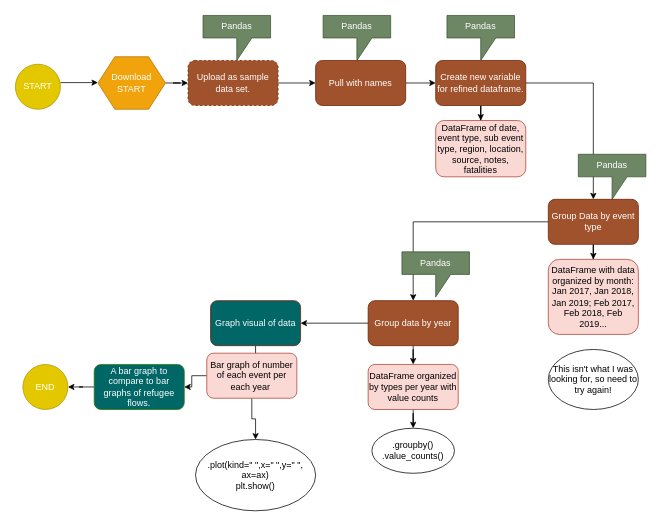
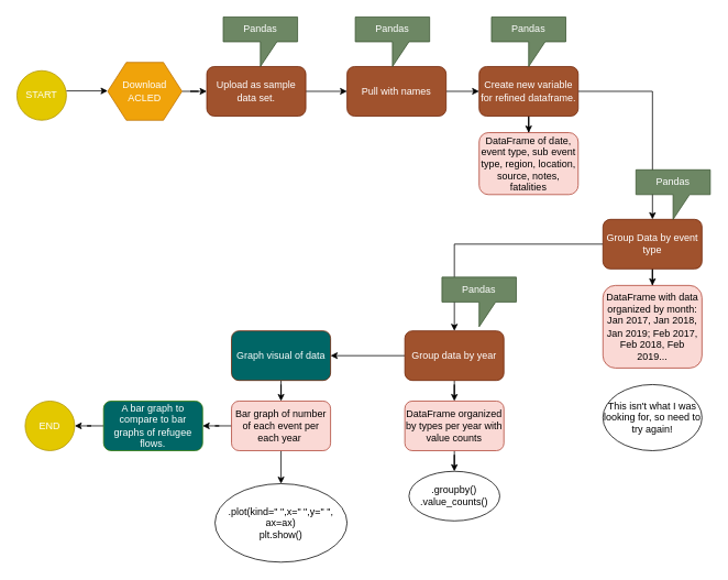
  <mxCell id="0" />
  <mxCell id="1" parent="0" />
  <mxCell id="2" value="START" style="ellipse;whiteSpace=wrap;html=1;aspect=fixed;fillColor=#e3c800;strokeColor=#B09500;fontColor=#ffffff;" vertex="1" parent="1"><mxGeometry x="20" y="85" width="60" height="60" as="geometry" /></mxCell>
  <mxCell id="3" value="" style="endArrow=classic;html=1;" edge="1" parent="1"><mxGeometry width="50" height="50" relative="1" as="geometry"><mxPoint x="80" y="109.5" as="sourcePoint" /><mxPoint x="130" y="109.5" as="targetPoint" /><Array as="points" /></mxGeometry></mxCell>
  <mxCell id="4" value="" style="edgeStyle=orthogonalEdgeStyle;rounded=0;orthogonalLoop=1;jettySize=auto;html=1;" edge="1" parent="1" source="5" target="8"><mxGeometry relative="1" as="geometry" /></mxCell>
- <mxCell id="5" value="Upload as sample data set." style="rounded=1;whiteSpace=wrap;html=1;fillColor=#a0522d;strokeColor=#6D1F00;fontColor=#ffffff;fontStyle=0;dashed=1;" vertex="1" parent="1"><mxGeometry x="250" y="80" width="120" height="60" as="geometry" /></mxCell>
+ <mxCell id="5" value="Upload as sample data set." style="rounded=1;whiteSpace=wrap;html=1;fillColor=#a0522d;strokeColor=#6D1F00;fontColor=#ffffff;fontStyle=0" vertex="1" parent="1"><mxGeometry x="250" y="80" width="120" height="60" as="geometry" /></mxCell>
  <mxCell id="6" value="Pandas" style="shape=callout;whiteSpace=wrap;html=1;perimeter=calloutPerimeter;fillColor=#6d8764;strokeColor=#3A5431;fontColor=#ffffff;" vertex="1" parent="1"><mxGeometry x="270" y="20" width="90" height="60" as="geometry" /></mxCell>
  <mxCell id="7" value="" style="edgeStyle=orthogonalEdgeStyle;rounded=0;orthogonalLoop=1;jettySize=auto;html=1;" edge="1" parent="1" source="8" target="11"><mxGeometry relative="1" as="geometry" /></mxCell>
  <mxCell id="8" value="Pull with names" style="rounded=1;whiteSpace=wrap;html=1;fillColor=#a0522d;strokeColor=#6D1F00;fontColor=#ffffff;" vertex="1" parent="1"><mxGeometry x="420" y="80" width="120" height="60" as="geometry" /></mxCell>
  <mxCell id="9" value="" style="edgeStyle=orthogonalEdgeStyle;rounded=0;orthogonalLoop=1;jettySize=auto;html=1;" edge="1" parent="1" source="11" target="15"><mxGeometry relative="1" as="geometry" /></mxCell>
  <mxCell id="10" value="" style="edgeStyle=orthogonalEdgeStyle;rounded=0;orthogonalLoop=1;jettySize=auto;html=1;" edge="1" parent="1" source="11" target="12"><mxGeometry relative="1" as="geometry" /></mxCell>
  <mxCell id="11" value="Create new variable for refined dataframe." style="rounded=1;whiteSpace=wrap;html=1;fillColor=#a0522d;strokeColor=#6D1F00;fontColor=#ffffff;" vertex="1" parent="1"><mxGeometry x="580" y="80" width="120" height="60" as="geometry" /></mxCell>
  <mxCell id="12" value="DataFrame of date, event type, sub event type, region, location, source, notes, fatalities" style="rounded=1;whiteSpace=wrap;html=1;fillColor=#fad9d5;strokeColor=#ae4132;" vertex="1" parent="1"><mxGeometry x="580" y="160" width="120" height="75" as="geometry" /></mxCell>
  <mxCell id="13" value="" style="edgeStyle=orthogonalEdgeStyle;rounded=0;orthogonalLoop=1;jettySize=auto;html=1;" edge="1" parent="1" source="15" target="28"><mxGeometry relative="1" as="geometry" /></mxCell>
  <mxCell id="14" value="" style="edgeStyle=orthogonalEdgeStyle;rounded=0;orthogonalLoop=1;jettySize=auto;html=1;" edge="1" parent="1" source="15" target="18"><mxGeometry relative="1" as="geometry" /></mxCell>
  <mxCell id="15" value="Group Data by event type" style="rounded=1;whiteSpace=wrap;html=1;fillColor=#a0522d;strokeColor=#6D1F00;fontColor=#ffffff;" vertex="1" parent="1"><mxGeometry x="730" y="265" width="120" height="60" as="geometry" /></mxCell>
  <mxCell id="16" value="" style="edgeStyle=orthogonalEdgeStyle;rounded=0;orthogonalLoop=1;jettySize=auto;html=1;" edge="1" parent="1" source="18" target="27"><mxGeometry relative="1" as="geometry" /></mxCell>
  <mxCell id="17" value="" style="edgeStyle=orthogonalEdgeStyle;rounded=0;orthogonalLoop=1;jettySize=auto;html=1;" edge="1" parent="1" source="18" target="20"><mxGeometry relative="1" as="geometry" /></mxCell>
  <mxCell id="18" value="Group data by year" style="rounded=1;whiteSpace=wrap;html=1;fillColor=#a0522d;strokeColor=#6D1F00;fontColor=#ffffff;" vertex="1" parent="1"><mxGeometry x="490" y="400" width="120" height="60" as="geometry" /></mxCell>
  <mxCell id="19" value="" style="edgeStyle=orthogonalEdgeStyle;rounded=0;orthogonalLoop=1;jettySize=auto;html=1;" edge="1" parent="1" source="20" target="23"><mxGeometry relative="1" as="geometry" /></mxCell>
  <mxCell id="20" value="Graph visual of data" style="rounded=1;whiteSpace=wrap;html=1;fillColor=#006666;strokeColor=#6D1F00;fontColor=#ffffff;" vertex="1" parent="1"><mxGeometry x="280" y="400" width="120" height="60" as="geometry" /></mxCell>
  <mxCell id="21" value="" style="edgeStyle=orthogonalEdgeStyle;rounded=0;orthogonalLoop=1;jettySize=auto;html=1;" edge="1" parent="1" source="23" target="36"><mxGeometry relative="1" as="geometry" /></mxCell>
  <mxCell id="22" value="" style="edgeStyle=orthogonalEdgeStyle;rounded=0;orthogonalLoop=1;jettySize=auto;html=1;" edge="1" parent="1" source="23" target="25"><mxGeometry relative="1" as="geometry" /></mxCell>
- <mxCell id="23" value="Bar graph of number of each event per each year&amp;nbsp;" style="rounded=1;whiteSpace=wrap;html=1;fillColor=#fad9d5;strokeColor=#ae4132;" vertex="1" parent="1"><mxGeometry x="275" y="470" width="120" height="60" as="geometry" /></mxCell>
+ <mxCell id="23" value="Bar graph of number of each event per each year&amp;nbsp;" style="rounded=1;whiteSpace=wrap;html=1;fillColor=#fad9d5;strokeColor=#ae4132;" vertex="1" parent="1"><mxGeometry x="280" y="485" width="120" height="60" as="geometry" /></mxCell>
  <mxCell id="24" value="" style="edgeStyle=orthogonalEdgeStyle;rounded=0;orthogonalLoop=1;jettySize=auto;html=1;" edge="1" parent="1" source="25" target="37"><mxGeometry relative="1" as="geometry" /></mxCell>
  <mxCell id="25" value="A bar graph to compare to bar graphs of refugee flows." style="rounded=1;whiteSpace=wrap;html=1;fillColor=#006666;strokeColor=#2D7600;fontColor=#ffffff;" vertex="1" parent="1"><mxGeometry x="125" y="485" width="120" height="60" as="geometry" /></mxCell>
  <mxCell id="26" value="" style="edgeStyle=orthogonalEdgeStyle;rounded=0;orthogonalLoop=1;jettySize=auto;html=1;" edge="1" parent="1" source="27" target="34"><mxGeometry relative="1" as="geometry" /></mxCell>
  <mxCell id="27" value="DataFrame organized by types per year with value counts" style="rounded=1;whiteSpace=wrap;html=1;fillColor=#fad9d5;strokeColor=#ae4132;" vertex="1" parent="1"><mxGeometry x="490" y="485" width="120" height="60" as="geometry" /></mxCell>
  <mxCell id="28" value="DataFrame with data organized by month: Jan 2017, Jan 2018, Jan 2019; Feb 2017, Feb 2018, Feb 2019..." style="rounded=1;whiteSpace=wrap;html=1;fillColor=#fad9d5;strokeColor=#ae4132;" vertex="1" parent="1"><mxGeometry x="730" y="345" width="120" height="100" as="geometry" /></mxCell>
  <mxCell id="29" value="" style="edgeStyle=orthogonalEdgeStyle;rounded=0;orthogonalLoop=1;jettySize=auto;html=1;" edge="1" parent="1" source="30" target="5"><mxGeometry relative="1" as="geometry" /></mxCell>
- <mxCell id="30" value="Download START" style="shape=hexagon;perimeter=hexagonPerimeter2;whiteSpace=wrap;html=1;fillColor=#f0a30a;strokeColor=#BD7000;fontColor=#ffffff;" vertex="1" parent="1"><mxGeometry x="130" y="75" width="90" height="70" as="geometry" /></mxCell>
+ <mxCell id="30" value="Download ACLED" style="shape=hexagon;perimeter=hexagonPerimeter2;whiteSpace=wrap;html=1;fillColor=#f0a30a;strokeColor=#BD7000;fontColor=#ffffff;" vertex="1" parent="1"><mxGeometry x="130" y="75" width="90" height="70" as="geometry" /></mxCell>
  <mxCell id="31" value="Pandas" style="shape=callout;whiteSpace=wrap;html=1;perimeter=calloutPerimeter;fillColor=#6d8764;strokeColor=#3A5431;fontColor=#ffffff;" vertex="1" parent="1"><mxGeometry x="430" y="20" width="90" height="60" as="geometry" /></mxCell>
  <mxCell id="32" value="Pandas" style="shape=callout;whiteSpace=wrap;html=1;perimeter=calloutPerimeter;fillColor=#6d8764;strokeColor=#3A5431;fontColor=#ffffff;" vertex="1" parent="1"><mxGeometry x="595" y="20" width="90" height="60" as="geometry" /></mxCell>
  <mxCell id="33" value="Pandas" style="shape=callout;whiteSpace=wrap;html=1;perimeter=calloutPerimeter;fillColor=#6d8764;strokeColor=#3A5431;fontColor=#ffffff;" vertex="1" parent="1"><mxGeometry x="770" y="205" width="90" height="60" as="geometry" /></mxCell>
  <mxCell id="34" value=".groupby()&lt;br&gt;.value_counts()&lt;br&gt;" style="ellipse;whiteSpace=wrap;html=1;" vertex="1" parent="1"><mxGeometry x="495" y="570" width="110" height="60" as="geometry" /></mxCell>
  <mxCell id="35" value="Pandas" style="shape=callout;whiteSpace=wrap;html=1;perimeter=calloutPerimeter;fillColor=#6d8764;strokeColor=#3A5431;fontColor=#ffffff;" vertex="1" parent="1"><mxGeometry x="535" y="335" width="90" height="60" as="geometry" /></mxCell>
  <mxCell id="36" value=".plot(kind=&quot; &quot;,x=&quot; &quot;,y=&quot; &quot;, ax=ax)&lt;br&gt;plt.show()&lt;br&gt;" style="ellipse;whiteSpace=wrap;html=1;direction=west;" vertex="1" parent="1"><mxGeometry x="260" y="585" width="160" height="95" as="geometry" /></mxCell>
  <mxCell id="37" value="END" style="ellipse;whiteSpace=wrap;html=1;aspect=fixed;fillColor=#e3c800;strokeColor=#B09500;fontColor=#ffffff;" vertex="1" parent="1"><mxGeometry x="30" y="485" width="60" height="60" as="geometry" /></mxCell>
  <mxCell id="38" value="This isn't what I was looking for, so need to try again!" style="ellipse;whiteSpace=wrap;html=1;" vertex="1" parent="1"><mxGeometry x="730" y="465" width="120" height="80" as="geometry" /></mxCell>
